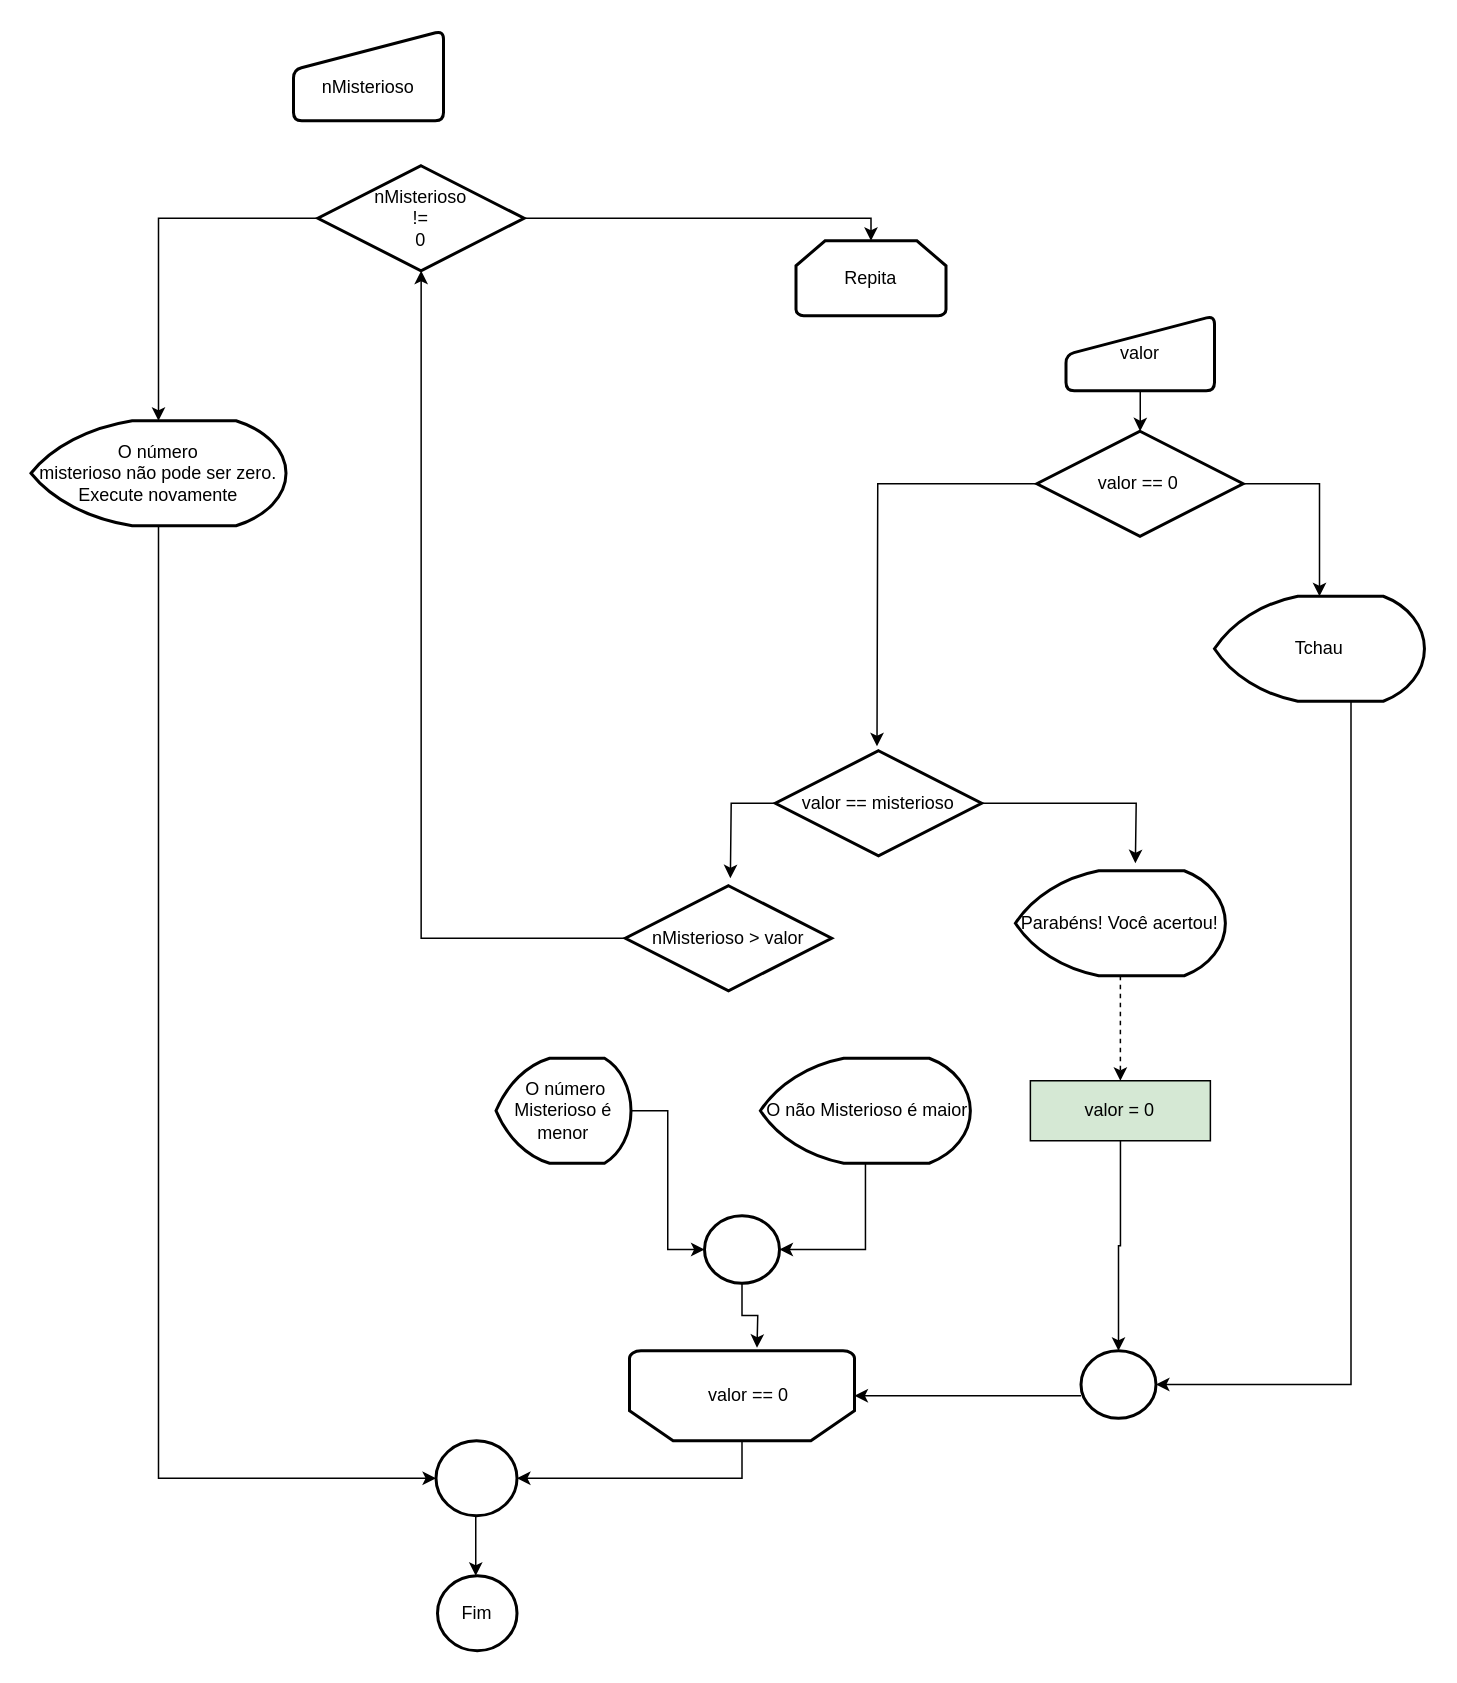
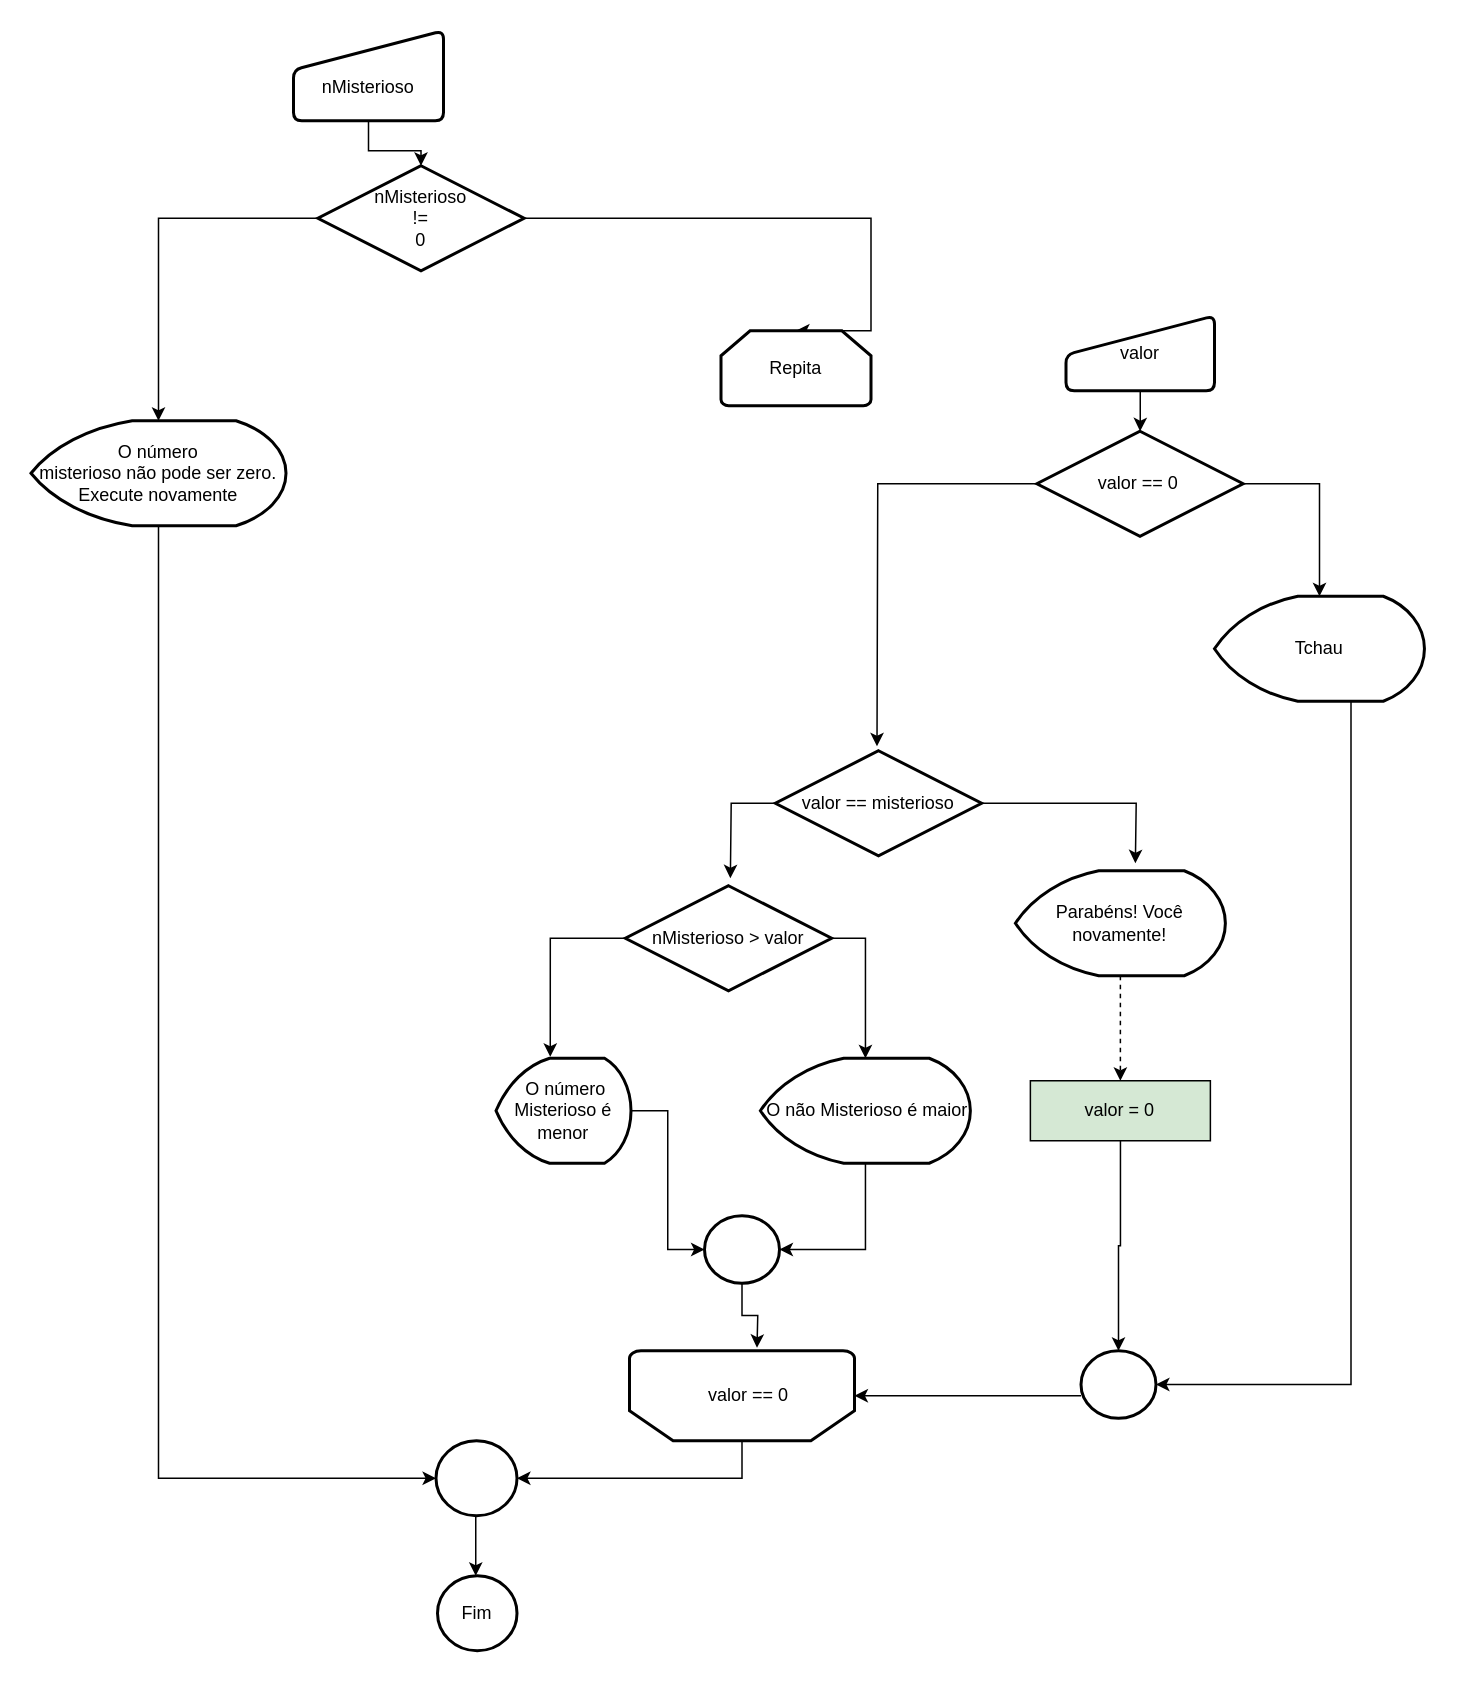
  <mxCell id="0" />
  <mxCell id="1" parent="0" />
+ <mxCell id="2" style="edgeStyle=orthogonalEdgeStyle;rounded=0;orthogonalLoop=1;jettySize=auto;html=1;entryX=0.5;entryY=0;entryDx=0;entryDy=0;entryPerimeter=0;" edge="1" parent="1" source="3" target="6"><mxGeometry relative="1" as="geometry" /></mxCell>
  <mxCell id="3" value="&lt;br&gt;nMisterioso" style="html=1;strokeWidth=2;shape=manualInput;whiteSpace=wrap;rounded=1;size=26;arcSize=11;" vertex="1" parent="1"><mxGeometry x="195" y="20" width="100" height="60" as="geometry" /></mxCell>
  <mxCell id="4" style="edgeStyle=orthogonalEdgeStyle;rounded=0;orthogonalLoop=1;jettySize=auto;html=1;entryX=0.5;entryY=0;entryDx=0;entryDy=0;entryPerimeter=0;" edge="1" parent="1" source="6" target="32"><mxGeometry relative="1" as="geometry"><Array as="points"><mxPoint x="580" y="145" /></Array></mxGeometry></mxCell>
  <mxCell id="5" style="edgeStyle=orthogonalEdgeStyle;rounded=0;orthogonalLoop=1;jettySize=auto;html=1;entryX=0.5;entryY=0;entryDx=0;entryDy=0;entryPerimeter=0;exitX=0;exitY=0.5;exitDx=0;exitDy=0;exitPerimeter=0;" edge="1" parent="1" source="6" target="9"><mxGeometry relative="1" as="geometry" /></mxCell>
  <mxCell id="6" value="nMisterioso &lt;br&gt;!=&lt;br&gt;0" style="strokeWidth=2;html=1;shape=mxgraph.flowchart.decision;whiteSpace=wrap;" vertex="1" parent="1"><mxGeometry x="211.25" y="110" width="137.5" height="70" as="geometry" /></mxCell>
  <mxCell id="7" value="Fim" style="strokeWidth=2;html=1;shape=mxgraph.flowchart.start_2;whiteSpace=wrap;" vertex="1" parent="1"><mxGeometry x="291" y="1050" width="53" height="50" as="geometry" /></mxCell>
  <mxCell id="8" style="edgeStyle=orthogonalEdgeStyle;rounded=0;orthogonalLoop=1;jettySize=auto;html=1;entryX=0;entryY=0.5;entryDx=0;entryDy=0;entryPerimeter=0;exitX=0.5;exitY=1;exitDx=0;exitDy=0;exitPerimeter=0;" edge="1" parent="1" source="9" target="12"><mxGeometry relative="1" as="geometry" /></mxCell>
  <mxCell id="9" value="O número &lt;br&gt;misterioso não pode ser zero. Execute novamente" style="strokeWidth=2;html=1;shape=mxgraph.flowchart.display;whiteSpace=wrap;" vertex="1" parent="1"><mxGeometry x="20" y="280" width="170" height="70" as="geometry" /></mxCell>
  <mxCell id="10" style="edgeStyle=orthogonalEdgeStyle;rounded=0;orthogonalLoop=1;jettySize=auto;html=1;entryX=0.5;entryY=0;entryDx=0;entryDy=0;entryPerimeter=0;" edge="1" parent="1" source="12"><mxGeometry relative="1" as="geometry"><mxPoint x="316.5" y="1050" as="targetPoint" /></mxGeometry></mxCell>
  <mxCell id="11" style="edgeStyle=orthogonalEdgeStyle;rounded=0;orthogonalLoop=1;jettySize=auto;html=1;exitX=1;exitY=0.5;exitDx=0;exitDy=0;exitPerimeter=0;endArrow=none;endFill=0;startArrow=classic;startFill=1;entryX=0.5;entryY=0;entryDx=0;entryDy=0;entryPerimeter=0;" edge="1" parent="1" source="12" target="30"><mxGeometry relative="1" as="geometry"><mxPoint x="553.12" y="940" as="targetPoint" /></mxGeometry></mxCell>
  <mxCell id="12" value="" style="strokeWidth=2;html=1;shape=mxgraph.flowchart.start_2;whiteSpace=wrap;" vertex="1" parent="1"><mxGeometry x="290" y="960" width="54" height="50" as="geometry" /></mxCell>
  <mxCell id="13" style="edgeStyle=orthogonalEdgeStyle;rounded=0;orthogonalLoop=1;jettySize=auto;html=1;" edge="1" parent="1" source="14" target="37"><mxGeometry relative="1" as="geometry" /></mxCell>
  <mxCell id="14" value="valor" style="html=1;strokeWidth=2;shape=manualInput;whiteSpace=wrap;rounded=1;size=26;arcSize=11;" vertex="1" parent="1"><mxGeometry x="710" y="210" width="99" height="50" as="geometry" /></mxCell>
  <mxCell id="15" style="edgeStyle=orthogonalEdgeStyle;rounded=0;orthogonalLoop=1;jettySize=auto;html=1;" edge="1" parent="1" source="17"><mxGeometry relative="1" as="geometry"><mxPoint x="756.25" y="575" as="targetPoint" /><mxPoint x="723.75" y="520" as="sourcePoint" /></mxGeometry></mxCell>
  <mxCell id="16" style="edgeStyle=orthogonalEdgeStyle;rounded=0;orthogonalLoop=1;jettySize=auto;html=1;exitX=0;exitY=0.5;exitDx=0;exitDy=0;exitPerimeter=0;" edge="1" parent="1" source="17"><mxGeometry relative="1" as="geometry"><mxPoint x="486.25" y="585" as="targetPoint" /><mxPoint x="516.25" y="530" as="sourcePoint" /></mxGeometry></mxCell>
  <mxCell id="17" value="valor == misterioso" style="strokeWidth=2;html=1;shape=mxgraph.flowchart.decision;whiteSpace=wrap;" vertex="1" parent="1"><mxGeometry x="516.25" y="500" width="137.5" height="70" as="geometry" /></mxCell>
  <mxCell id="18" style="edgeStyle=orthogonalEdgeStyle;rounded=0;orthogonalLoop=1;jettySize=auto;html=1;dashed=1;" edge="1" parent="1" source="19" target="34"><mxGeometry relative="1" as="geometry" /></mxCell>
- <mxCell id="19" value="Parabéns! Você acertou!" style="strokeWidth=2;html=1;shape=mxgraph.flowchart.display;whiteSpace=wrap;" vertex="1" parent="1"><mxGeometry x="676.25" y="580" width="140" height="70" as="geometry" /></mxCell>
- <mxCell id="21" style="edgeStyle=orthogonalEdgeStyle;rounded=0;orthogonalLoop=1;jettySize=auto;html=1;exitX=0;exitY=0.5;exitDx=0;exitDy=0;exitPerimeter=0;" edge="1" parent="1" source="22" target="6"><mxGeometry relative="1" as="geometry" /></mxCell>
+ <mxCell id="19" value="Parabéns! Você novamente!" style="strokeWidth=2;html=1;shape=mxgraph.flowchart.display;whiteSpace=wrap;" vertex="1" parent="1"><mxGeometry x="676.25" y="580" width="140" height="70" as="geometry" /></mxCell>
+ <mxCell id="20" style="edgeStyle=orthogonalEdgeStyle;rounded=0;orthogonalLoop=1;jettySize=auto;html=1;exitX=1;exitY=0.5;exitDx=0;exitDy=0;exitPerimeter=0;" edge="1" parent="1" source="22" target="24"><mxGeometry relative="1" as="geometry" /></mxCell>
+ <mxCell id="21" style="edgeStyle=orthogonalEdgeStyle;rounded=0;orthogonalLoop=1;jettySize=auto;html=1;entryX=0.402;entryY=-0.014;entryDx=0;entryDy=0;entryPerimeter=0;exitX=0;exitY=0.5;exitDx=0;exitDy=0;exitPerimeter=0;" edge="1" parent="1" source="22" target="26"><mxGeometry relative="1" as="geometry" /></mxCell>
  <mxCell id="22" value="nMisterioso &amp;gt; valor" style="strokeWidth=2;html=1;shape=mxgraph.flowchart.decision;whiteSpace=wrap;" vertex="1" parent="1"><mxGeometry x="416.25" y="590" width="137.5" height="70" as="geometry" /></mxCell>
  <mxCell id="23" style="edgeStyle=orthogonalEdgeStyle;rounded=0;orthogonalLoop=1;jettySize=auto;html=1;entryX=1;entryY=0.5;entryDx=0;entryDy=0;entryPerimeter=0;" edge="1" parent="1" source="24" target="28"><mxGeometry relative="1" as="geometry" /></mxCell>
  <mxCell id="24" value="&amp;nbsp;O não Misterioso é maior" style="strokeWidth=2;html=1;shape=mxgraph.flowchart.display;whiteSpace=wrap;" vertex="1" parent="1"><mxGeometry x="506.25" y="705" width="140" height="70" as="geometry" /></mxCell>
  <mxCell id="25" style="edgeStyle=orthogonalEdgeStyle;rounded=0;orthogonalLoop=1;jettySize=auto;html=1;entryX=0;entryY=0.5;entryDx=0;entryDy=0;entryPerimeter=0;" edge="1" parent="1" source="26" target="28"><mxGeometry relative="1" as="geometry" /></mxCell>
  <mxCell id="26" value="&amp;nbsp;O número Misterioso é menor" style="strokeWidth=2;html=1;shape=mxgraph.flowchart.display;whiteSpace=wrap;" vertex="1" parent="1"><mxGeometry x="330" y="705" width="90" height="70" as="geometry" /></mxCell>
  <mxCell id="27" style="edgeStyle=orthogonalEdgeStyle;rounded=0;orthogonalLoop=1;jettySize=auto;html=1;entryX=0.5;entryY=0.16;entryDx=0;entryDy=0;entryPerimeter=0;" edge="1" parent="1" source="28"><mxGeometry relative="1" as="geometry"><mxPoint x="504" y="898" as="targetPoint" /></mxGeometry></mxCell>
  <mxCell id="28" value="" style="strokeWidth=2;html=1;shape=mxgraph.flowchart.start_2;whiteSpace=wrap;" vertex="1" parent="1"><mxGeometry x="469" y="810" width="50" height="45" as="geometry" /></mxCell>
  <mxCell id="29" value="" style="group" vertex="1" connectable="0" parent="1"><mxGeometry x="419" y="900" width="150" height="60" as="geometry" /></mxCell>
  <mxCell id="30" value="" style="strokeWidth=2;html=1;shape=mxgraph.flowchart.loop_limit;whiteSpace=wrap;rotation=-180;" vertex="1" parent="29"><mxGeometry width="150" height="60" as="geometry" /></mxCell>
  <mxCell id="31" value="valor == 0" style="text;strokeColor=none;align=center;fillColor=none;html=1;verticalAlign=middle;whiteSpace=wrap;rounded=0;" vertex="1" parent="29"><mxGeometry x="8.827" y="15" width="141.176" height="30" as="geometry" /></mxCell>
- <mxCell id="32" value="Repita" style="strokeWidth=2;html=1;shape=mxgraph.flowchart.loop_limit;whiteSpace=wrap;" vertex="1" parent="1"><mxGeometry x="530" y="160" width="100" height="50" as="geometry" /></mxCell>
+ <mxCell id="32" value="Repita" style="strokeWidth=2;html=1;shape=mxgraph.flowchart.loop_limit;whiteSpace=wrap;" vertex="1" parent="1"><mxGeometry x="480" y="220" width="100" height="50" as="geometry" /></mxCell>
  <mxCell id="33" style="edgeStyle=orthogonalEdgeStyle;rounded=0;orthogonalLoop=1;jettySize=auto;html=1;entryX=0.5;entryY=0;entryDx=0;entryDy=0;entryPerimeter=0;" edge="1" parent="1" source="34" target="41"><mxGeometry relative="1" as="geometry" /></mxCell>
  <mxCell id="34" value="valor = 0" style="rounded=0;whiteSpace=wrap;html=1;fillColor=#d5e8d4;" vertex="1" parent="1"><mxGeometry x="686.25" y="720" width="120" height="40" as="geometry" /></mxCell>
  <mxCell id="35" style="edgeStyle=orthogonalEdgeStyle;rounded=0;orthogonalLoop=1;jettySize=auto;html=1;exitX=1;exitY=0.5;exitDx=0;exitDy=0;exitPerimeter=0;" edge="1" parent="1" source="37" target="39"><mxGeometry relative="1" as="geometry" /></mxCell>
  <mxCell id="36" style="edgeStyle=orthogonalEdgeStyle;rounded=0;orthogonalLoop=1;jettySize=auto;html=1;entryX=0.5;entryY=0;entryDx=0;entryDy=0;entryPerimeter=0;" edge="1" parent="1" source="37"><mxGeometry relative="1" as="geometry"><mxPoint x="584" y="497" as="targetPoint" /></mxGeometry></mxCell>
  <mxCell id="37" value="valor == 0&amp;nbsp;" style="strokeWidth=2;html=1;shape=mxgraph.flowchart.decision;whiteSpace=wrap;" vertex="1" parent="1"><mxGeometry x="690.59" y="287" width="137.5" height="70" as="geometry" /></mxCell>
  <mxCell id="38" style="edgeStyle=orthogonalEdgeStyle;rounded=0;orthogonalLoop=1;jettySize=auto;html=1;entryX=1;entryY=0.5;entryDx=0;entryDy=0;entryPerimeter=0;" edge="1" parent="1" source="39" target="41"><mxGeometry relative="1" as="geometry"><Array as="points"><mxPoint x="900" y="923" /></Array></mxGeometry></mxCell>
  <mxCell id="39" value="Tchau" style="strokeWidth=2;html=1;shape=mxgraph.flowchart.display;whiteSpace=wrap;" vertex="1" parent="1"><mxGeometry x="808.97" y="397" width="140" height="70" as="geometry" /></mxCell>
  <mxCell id="40" style="edgeStyle=orthogonalEdgeStyle;rounded=0;orthogonalLoop=1;jettySize=auto;html=1;" edge="1" parent="1" source="41" target="31"><mxGeometry relative="1" as="geometry"><Array as="points"><mxPoint x="690" y="930" /><mxPoint x="690" y="930" /></Array></mxGeometry></mxCell>
  <mxCell id="41" value="" style="strokeWidth=2;html=1;shape=mxgraph.flowchart.start_2;whiteSpace=wrap;" vertex="1" parent="1"><mxGeometry x="720" y="900" width="50" height="45" as="geometry" /></mxCell>
